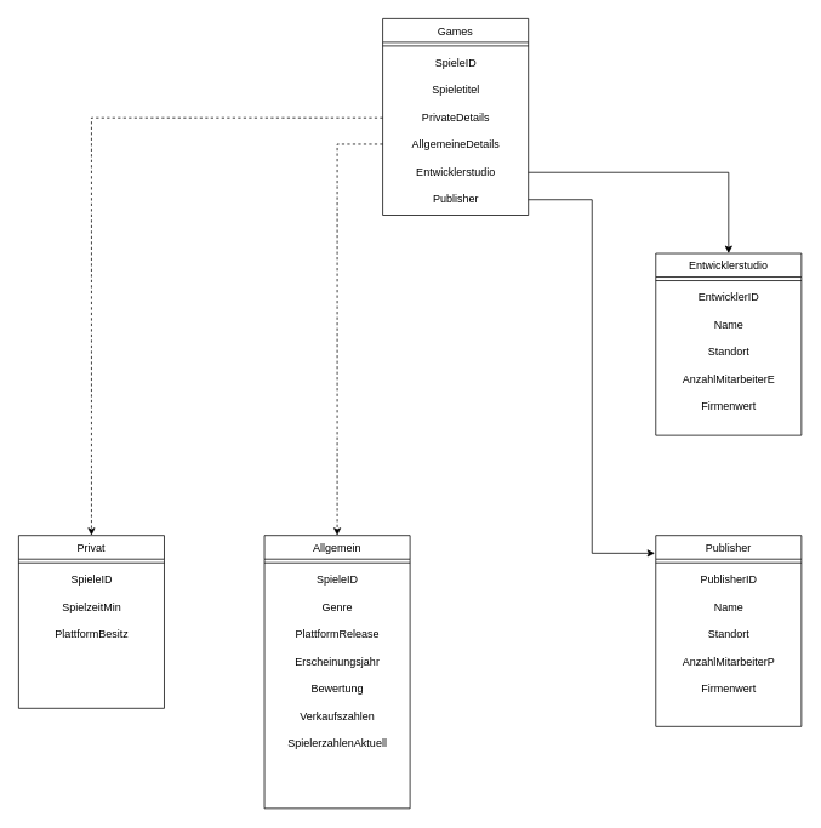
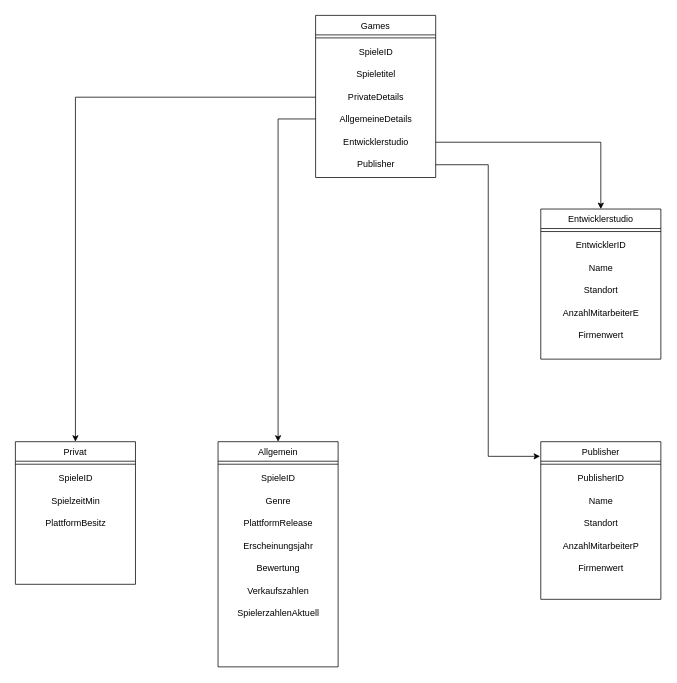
  <mxCell id="0" />
  <mxCell id="1" parent="0" />
  <mxCell id="2" value="Entwicklerstudio" style="swimlane;fontStyle=0;align=center;verticalAlign=top;childLayout=stackLayout;horizontal=1;startSize=26;horizontalStack=0;resizeParent=1;resizeLast=0;collapsible=1;marginBottom=0;rounded=0;shadow=0;strokeWidth=1;" parent="1" vertex="1"><mxGeometry x="720" y="278" width="160" height="200" as="geometry"><mxRectangle x="230" y="140" width="160" height="26" as="alternateBounds" /></mxGeometry></mxCell>
  <mxCell id="3" value="" style="line;html=1;strokeWidth=1;align=left;verticalAlign=middle;spacingTop=-1;spacingLeft=3;spacingRight=3;rotatable=0;labelPosition=right;points=[];portConstraint=eastwest;" parent="2" vertex="1"><mxGeometry y="26" width="160" height="8" as="geometry" /></mxCell>
  <mxCell id="4" value="EntwicklerID" style="text;html=1;align=center;verticalAlign=middle;resizable=0;points=[];autosize=1;strokeColor=none;fillColor=none;" parent="2" vertex="1"><mxGeometry y="34" width="160" height="30" as="geometry" /></mxCell>
  <mxCell id="5" value="Name" style="text;html=1;align=center;verticalAlign=middle;resizable=0;points=[];autosize=1;strokeColor=none;fillColor=none;" parent="2" vertex="1"><mxGeometry y="64" width="160" height="30" as="geometry" /></mxCell>
  <mxCell id="6" value="Standort" style="text;html=1;align=center;verticalAlign=middle;resizable=0;points=[];autosize=1;strokeColor=none;fillColor=none;" parent="2" vertex="1"><mxGeometry y="94" width="160" height="30" as="geometry" /></mxCell>
  <mxCell id="7" value="AnzahlMitarbeiterE" style="text;html=1;align=center;verticalAlign=middle;resizable=0;points=[];autosize=1;strokeColor=none;fillColor=none;" parent="2" vertex="1"><mxGeometry y="124" width="160" height="30" as="geometry" /></mxCell>
  <mxCell id="8" value="Firmenwert" style="text;html=1;align=center;verticalAlign=middle;resizable=0;points=[];autosize=1;strokeColor=none;fillColor=none;" parent="2" vertex="1"><mxGeometry y="154" width="160" height="30" as="geometry" /></mxCell>
  <mxCell id="9" value="Publisher" style="swimlane;fontStyle=0;align=center;verticalAlign=top;childLayout=stackLayout;horizontal=1;startSize=26;horizontalStack=0;resizeParent=1;resizeLast=0;collapsible=1;marginBottom=0;rounded=0;shadow=0;strokeWidth=1;" parent="1" vertex="1"><mxGeometry x="720" y="588" width="160" height="210" as="geometry"><mxRectangle x="340" y="380" width="170" height="26" as="alternateBounds" /></mxGeometry></mxCell>
  <mxCell id="10" value="" style="line;html=1;strokeWidth=1;align=left;verticalAlign=middle;spacingTop=-1;spacingLeft=3;spacingRight=3;rotatable=0;labelPosition=right;points=[];portConstraint=eastwest;" parent="9" vertex="1"><mxGeometry y="26" width="160" height="8" as="geometry" /></mxCell>
  <mxCell id="11" value="PublisherID" style="text;html=1;align=center;verticalAlign=middle;resizable=0;points=[];autosize=1;strokeColor=none;fillColor=none;" parent="9" vertex="1"><mxGeometry y="34" width="160" height="30" as="geometry" /></mxCell>
  <mxCell id="12" value="Name" style="text;html=1;align=center;verticalAlign=middle;resizable=0;points=[];autosize=1;strokeColor=none;fillColor=none;" parent="9" vertex="1"><mxGeometry y="64" width="160" height="30" as="geometry" /></mxCell>
  <mxCell id="13" value="Standort" style="text;html=1;align=center;verticalAlign=middle;resizable=0;points=[];autosize=1;strokeColor=none;fillColor=none;" parent="9" vertex="1"><mxGeometry y="94" width="160" height="30" as="geometry" /></mxCell>
  <mxCell id="14" value="AnzahlMitarbeiterP" style="text;html=1;align=center;verticalAlign=middle;resizable=0;points=[];autosize=1;strokeColor=none;fillColor=none;" parent="9" vertex="1"><mxGeometry y="124" width="160" height="30" as="geometry" /></mxCell>
  <mxCell id="15" value="Firmenwert" style="text;html=1;align=center;verticalAlign=middle;resizable=0;points=[];autosize=1;strokeColor=none;fillColor=none;" parent="9" vertex="1"><mxGeometry y="154" width="160" height="30" as="geometry" /></mxCell>
  <mxCell id="16" value="Games" style="swimlane;fontStyle=0;align=center;verticalAlign=top;childLayout=stackLayout;horizontal=1;startSize=26;horizontalStack=0;resizeParent=1;resizeLast=0;collapsible=1;marginBottom=0;rounded=0;shadow=0;strokeWidth=1;" parent="1" vertex="1"><mxGeometry x="420" y="20" width="160" height="216" as="geometry"><mxRectangle x="550" y="140" width="160" height="26" as="alternateBounds" /></mxGeometry></mxCell>
  <mxCell id="17" value="" style="line;html=1;strokeWidth=1;align=left;verticalAlign=middle;spacingTop=-1;spacingLeft=3;spacingRight=3;rotatable=0;labelPosition=right;points=[];portConstraint=eastwest;" parent="16" vertex="1"><mxGeometry y="26" width="160" height="8" as="geometry" /></mxCell>
  <mxCell id="18" value="SpieleID" style="text;html=1;align=center;verticalAlign=middle;resizable=0;points=[];autosize=1;strokeColor=none;fillColor=none;" parent="16" vertex="1"><mxGeometry y="34" width="160" height="30" as="geometry" /></mxCell>
  <mxCell id="19" value="Spieletitel" style="text;html=1;align=center;verticalAlign=middle;resizable=0;points=[];autosize=1;strokeColor=none;fillColor=none;" parent="16" vertex="1"><mxGeometry y="64" width="160" height="30" as="geometry" /></mxCell>
  <mxCell id="20" value="PrivateDetails" style="text;html=1;align=center;verticalAlign=middle;resizable=0;points=[];autosize=1;strokeColor=none;fillColor=none;" parent="16" vertex="1"><mxGeometry y="94" width="160" height="30" as="geometry" /></mxCell>
  <mxCell id="21" value="AllgemeineDetails" style="text;html=1;align=center;verticalAlign=middle;resizable=0;points=[];autosize=1;strokeColor=none;fillColor=none;" parent="16" vertex="1"><mxGeometry y="124" width="160" height="30" as="geometry" /></mxCell>
  <mxCell id="22" value="Entwicklerstudio" style="text;html=1;align=center;verticalAlign=middle;resizable=0;points=[];autosize=1;strokeColor=none;fillColor=none;" parent="16" vertex="1"><mxGeometry y="154" width="160" height="30" as="geometry" /></mxCell>
  <mxCell id="23" value="Publisher" style="text;html=1;align=center;verticalAlign=middle;resizable=0;points=[];autosize=1;strokeColor=none;fillColor=none;" parent="16" vertex="1"><mxGeometry y="184" width="160" height="30" as="geometry" /></mxCell>
  <mxCell id="24" value="Privat" style="swimlane;fontStyle=0;align=center;verticalAlign=top;childLayout=stackLayout;horizontal=1;startSize=26;horizontalStack=0;resizeParent=1;resizeLast=0;collapsible=1;marginBottom=0;rounded=0;shadow=0;strokeWidth=1;" parent="1" vertex="1"><mxGeometry x="20" y="588" width="160" height="190" as="geometry"><mxRectangle x="130" y="380" width="160" height="26" as="alternateBounds" /></mxGeometry></mxCell>
  <mxCell id="25" value="" style="line;html=1;strokeWidth=1;align=left;verticalAlign=middle;spacingTop=-1;spacingLeft=3;spacingRight=3;rotatable=0;labelPosition=right;points=[];portConstraint=eastwest;" parent="24" vertex="1"><mxGeometry y="26" width="160" height="8" as="geometry" /></mxCell>
  <mxCell id="26" value="SpieleID" style="text;html=1;align=center;verticalAlign=middle;resizable=0;points=[];autosize=1;strokeColor=none;fillColor=none;" parent="24" vertex="1"><mxGeometry y="34" width="160" height="30" as="geometry" /></mxCell>
  <mxCell id="27" value="SpielzeitMin" style="text;html=1;align=center;verticalAlign=middle;resizable=0;points=[];autosize=1;strokeColor=none;fillColor=none;" parent="24" vertex="1"><mxGeometry y="64" width="160" height="30" as="geometry" /></mxCell>
  <mxCell id="28" value="PlattformBesitz" style="text;html=1;align=center;verticalAlign=middle;resizable=0;points=[];autosize=1;strokeColor=none;fillColor=none;" parent="24" vertex="1"><mxGeometry y="94" width="160" height="30" as="geometry" /></mxCell>
  <mxCell id="29" value="Allgemein" style="swimlane;fontStyle=0;align=center;verticalAlign=top;childLayout=stackLayout;horizontal=1;startSize=26;horizontalStack=0;resizeParent=1;resizeLast=0;collapsible=1;marginBottom=0;rounded=0;shadow=0;strokeWidth=1;" parent="1" vertex="1"><mxGeometry x="290" y="588" width="160" height="300" as="geometry"><mxRectangle x="130" y="380" width="160" height="26" as="alternateBounds" /></mxGeometry></mxCell>
  <mxCell id="30" value="" style="line;html=1;strokeWidth=1;align=left;verticalAlign=middle;spacingTop=-1;spacingLeft=3;spacingRight=3;rotatable=0;labelPosition=right;points=[];portConstraint=eastwest;" parent="29" vertex="1"><mxGeometry y="26" width="160" height="8" as="geometry" /></mxCell>
  <mxCell id="31" value="SpieleID" style="text;html=1;align=center;verticalAlign=middle;resizable=0;points=[];autosize=1;strokeColor=none;fillColor=none;" parent="29" vertex="1"><mxGeometry y="34" width="160" height="30" as="geometry" /></mxCell>
  <mxCell id="32" value="Genre" style="text;html=1;align=center;verticalAlign=middle;resizable=0;points=[];autosize=1;strokeColor=none;fillColor=none;" parent="29" vertex="1"><mxGeometry y="64" width="160" height="30" as="geometry" /></mxCell>
  <mxCell id="33" value="PlattformRelease" style="text;html=1;align=center;verticalAlign=middle;resizable=0;points=[];autosize=1;strokeColor=none;fillColor=none;" parent="29" vertex="1"><mxGeometry y="94" width="160" height="30" as="geometry" /></mxCell>
  <mxCell id="34" value="Erscheinungsjahr" style="text;html=1;align=center;verticalAlign=middle;resizable=0;points=[];autosize=1;strokeColor=none;fillColor=none;" parent="29" vertex="1"><mxGeometry y="124" width="160" height="30" as="geometry" /></mxCell>
  <mxCell id="35" value="Bewertung" style="text;html=1;align=center;verticalAlign=middle;resizable=0;points=[];autosize=1;strokeColor=none;fillColor=none;" parent="29" vertex="1"><mxGeometry y="154" width="160" height="30" as="geometry" /></mxCell>
  <mxCell id="36" value="Verkaufszahlen" style="text;html=1;align=center;verticalAlign=middle;resizable=0;points=[];autosize=1;strokeColor=none;fillColor=none;" parent="29" vertex="1"><mxGeometry y="184" width="160" height="30" as="geometry" /></mxCell>
  <mxCell id="37" value="SpielerzahlenAktuell" style="text;html=1;align=center;verticalAlign=middle;resizable=0;points=[];autosize=1;strokeColor=none;fillColor=none;" parent="29" vertex="1"><mxGeometry y="214" width="160" height="30" as="geometry" /></mxCell>
  <mxCell id="38" style="edgeStyle=orthogonalEdgeStyle;rounded=0;orthogonalLoop=1;jettySize=auto;html=1;entryX=0.5;entryY=0;entryDx=0;entryDy=0;" parent="1" source="22" target="2" edge="1"><mxGeometry relative="1" as="geometry" /></mxCell>
  <mxCell id="39" style="edgeStyle=orthogonalEdgeStyle;rounded=0;orthogonalLoop=1;jettySize=auto;html=1;entryX=-0.006;entryY=0.093;entryDx=0;entryDy=0;entryPerimeter=0;" parent="1" source="23" target="9" edge="1"><mxGeometry relative="1" as="geometry" /></mxCell>
- <mxCell id="40" style="edgeStyle=orthogonalEdgeStyle;rounded=0;orthogonalLoop=1;jettySize=auto;html=1;entryX=0.5;entryY=0;entryDx=0;entryDy=0;dashed=1;" parent="1" source="21" target="29" edge="1"><mxGeometry relative="1" as="geometry"><Array as="points"><mxPoint x="370" y="158" /></Array></mxGeometry></mxCell>
- <mxCell id="41" style="edgeStyle=orthogonalEdgeStyle;rounded=0;orthogonalLoop=1;jettySize=auto;html=1;entryX=0.5;entryY=0;entryDx=0;entryDy=0;dashed=1;" parent="1" source="20" target="24" edge="1"><mxGeometry relative="1" as="geometry" /></mxCell>
+ <mxCell id="40" style="edgeStyle=orthogonalEdgeStyle;rounded=0;orthogonalLoop=1;jettySize=auto;html=1;entryX=0.5;entryY=0;entryDx=0;entryDy=0;" parent="1" source="21" target="29" edge="1"><mxGeometry relative="1" as="geometry"><Array as="points"><mxPoint x="370" y="158" /></Array></mxGeometry></mxCell>
+ <mxCell id="41" style="edgeStyle=orthogonalEdgeStyle;rounded=0;orthogonalLoop=1;jettySize=auto;html=1;entryX=0.5;entryY=0;entryDx=0;entryDy=0;" parent="1" source="20" target="24" edge="1"><mxGeometry relative="1" as="geometry" /></mxCell>
